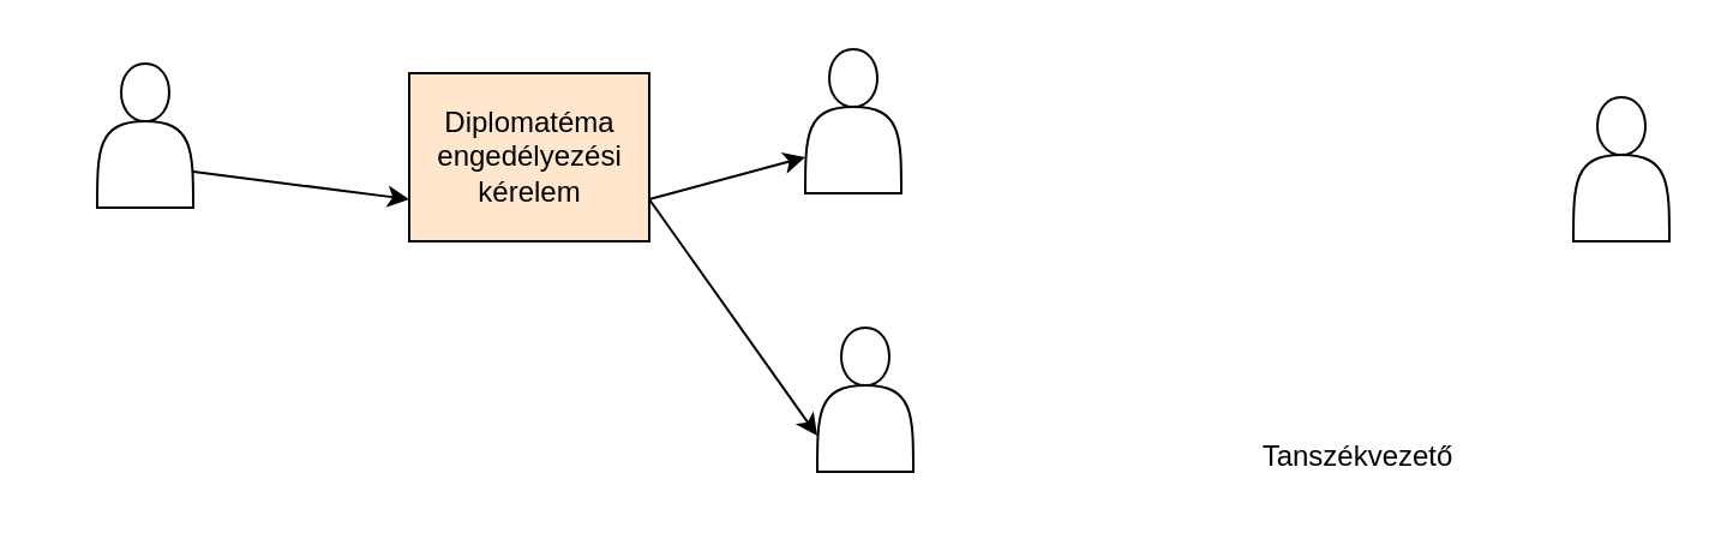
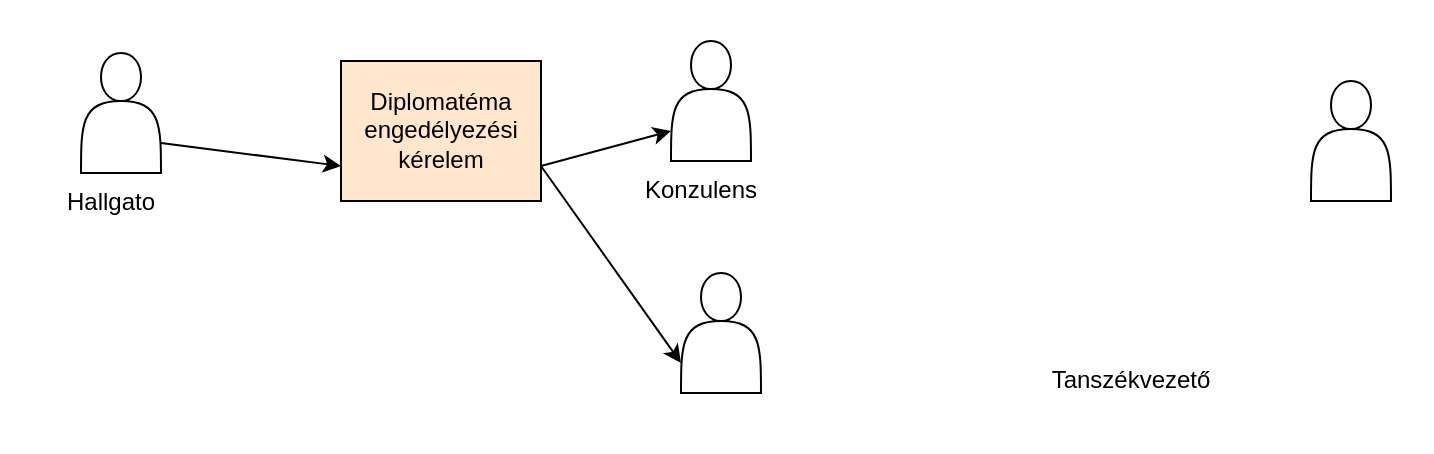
  <mxCell id="0" />
  <mxCell id="1" parent="0" />
  <mxCell id="2" style="edgeStyle=none;html=1;exitX=1;exitY=0.75;exitDx=0;exitDy=0;entryX=0;entryY=0.75;entryDx=0;entryDy=0;" edge="1" parent="1" source="3" target="9"><mxGeometry relative="1" as="geometry" /></mxCell>
  <mxCell id="3" value="" style="shape=actor;whiteSpace=wrap;html=1;" vertex="1" parent="1"><mxGeometry x="40" y="26" width="40" height="60" as="geometry" /></mxCell>
+ <mxCell id="4" value="Hallgato" style="text;html=1;align=center;verticalAlign=middle;resizable=0;points=[];autosize=1;strokeColor=none;fillColor=none;" vertex="1" parent="1"><mxGeometry x="20" y="86" width="70" height="30" as="geometry" /></mxCell>
  <mxCell id="5" value="" style="shape=actor;whiteSpace=wrap;html=1;" vertex="1" parent="1"><mxGeometry x="655" y="40" width="40" height="60" as="geometry" /></mxCell>
  <mxCell id="6" value="Tanszékvezető" style="text;html=1;align=center;verticalAlign=middle;resizable=0;points=[];autosize=1;strokeColor=none;fillColor=none;" vertex="1" parent="1"><mxGeometry x="515" y="175" width="100" height="30" as="geometry" /></mxCell>
  <mxCell id="7" style="edgeStyle=none;html=1;exitX=1;exitY=0.75;exitDx=0;exitDy=0;entryX=0;entryY=0.75;entryDx=0;entryDy=0;" edge="1" parent="1" source="9" target="10"><mxGeometry relative="1" as="geometry" /></mxCell>
  <mxCell id="8" style="edgeStyle=none;html=1;exitX=1;exitY=0.75;exitDx=0;exitDy=0;entryX=0;entryY=0.75;entryDx=0;entryDy=0;" edge="1" parent="1" source="9" target="12"><mxGeometry relative="1" as="geometry" /></mxCell>
  <mxCell id="9" value="Diplomatéma&lt;br&gt;engedélyezési&lt;br&gt;kérelem" style="html=1;dashed=0;whitespace=wrap;fillColor=#ffe6cc;" vertex="1" parent="1"><mxGeometry x="170" y="30" width="100" height="70" as="geometry" /></mxCell>
  <mxCell id="10" value="" style="shape=actor;whiteSpace=wrap;html=1;" vertex="1" parent="1"><mxGeometry x="335" y="20" width="40" height="60" as="geometry" /></mxCell>
+ <mxCell id="11" value="Konzulens" style="text;html=1;align=center;verticalAlign=middle;resizable=0;points=[];autosize=1;strokeColor=none;fillColor=none;" vertex="1" parent="1"><mxGeometry x="310" y="80" width="80" height="30" as="geometry" /></mxCell>
  <mxCell id="12" value="" style="shape=actor;whiteSpace=wrap;html=1;" vertex="1" parent="1"><mxGeometry x="340" y="136" width="40" height="60" as="geometry" /></mxCell>
